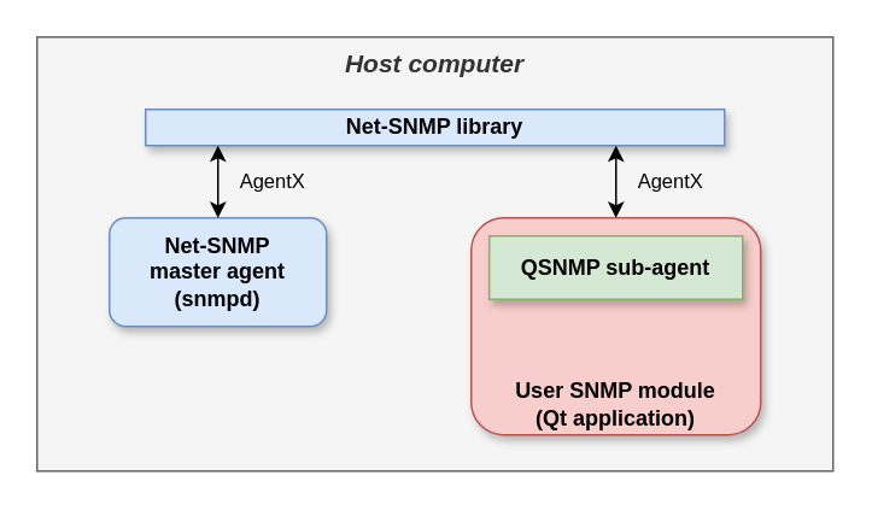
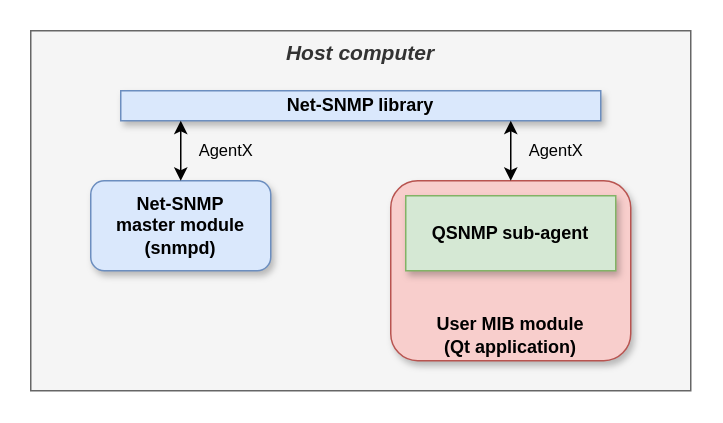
  <mxCell id="0" />
  <mxCell id="1" parent="0" />
  <mxCell id="2" value="&lt;div style=&quot;font-size: 14px;&quot;&gt;Host computer&lt;/div&gt;" style="rounded=0;whiteSpace=wrap;html=1;verticalAlign=top;align=center;strokeColor=#666666;fontColor=#333333;fontStyle=3;fillColor=#f5f5f5;fontSize=14;" vertex="1" parent="1"><mxGeometry x="20" y="20" width="440" height="240" as="geometry" /></mxCell>
- <mxCell id="3" value="&lt;div&gt;Net-SNMP &lt;br&gt;&lt;/div&gt;&lt;div&gt;master agent (snmpd)&lt;/div&gt;" style="rounded=1;whiteSpace=wrap;html=1;fillColor=#dae8fc;strokeColor=#6c8ebf;shadow=1;fontStyle=1" vertex="1" parent="1"><mxGeometry x="60" y="120" width="120" height="60" as="geometry" /></mxCell>
- <mxCell id="4" value="&lt;div&gt;User SNMP module&lt;/div&gt;&lt;div&gt;(Qt application)&lt;/div&gt;" style="rounded=1;whiteSpace=wrap;html=1;verticalAlign=bottom;fillColor=#f8cecc;strokeColor=#b85450;sketch=0;fontStyle=1;shadow=1;glass=0;" vertex="1" parent="1"><mxGeometry x="260" y="120" width="160" height="120" as="geometry" /></mxCell>
+ <mxCell id="3" value="&lt;div&gt;Net-SNMP &lt;br&gt;&lt;/div&gt;&lt;div&gt;master module (snmpd)&lt;/div&gt;" style="rounded=1;whiteSpace=wrap;html=1;fillColor=#dae8fc;strokeColor=#6c8ebf;shadow=1;fontStyle=1" vertex="1" parent="1"><mxGeometry x="60" y="120" width="120" height="60" as="geometry" /></mxCell>
+ <mxCell id="4" value="&lt;div&gt;User MIB module&lt;/div&gt;&lt;div&gt;(Qt application)&lt;/div&gt;" style="rounded=1;whiteSpace=wrap;html=1;verticalAlign=bottom;fillColor=#f8cecc;strokeColor=#b85450;sketch=0;fontStyle=1;shadow=1;glass=0;" vertex="1" parent="1"><mxGeometry x="260" y="120" width="160" height="120" as="geometry" /></mxCell>
  <mxCell id="5" value="Net-SNMP library" style="rounded=0;whiteSpace=wrap;html=1;fillColor=#dae8fc;strokeColor=#6c8ebf;shadow=1;fontStyle=1" vertex="1" parent="1"><mxGeometry x="80" y="60" width="320" height="20" as="geometry" /></mxCell>
- <mxCell id="6" value="QSNMP sub-agent" style="rounded=0;whiteSpace=wrap;html=1;fillColor=#d5e8d4;strokeColor=#82b366;fontStyle=1;shadow=1;" vertex="1" parent="1"><mxGeometry x="270" y="130" width="140" height="35" as="geometry" /></mxCell>
+ <mxCell id="6" value="QSNMP sub-agent" style="rounded=0;whiteSpace=wrap;html=1;fillColor=#d5e8d4;strokeColor=#82b366;fontStyle=1;shadow=1;" vertex="1" parent="1"><mxGeometry x="270" y="130" width="140" height="50" as="geometry" /></mxCell>
  <mxCell id="7" value="AgentX" style="endArrow=classic;startArrow=classic;html=1;entryX=0.5;entryY=0;entryDx=0;entryDy=0;labelBackgroundColor=none;" edge="1" parent="1" target="3"><mxGeometry y="30" width="50" height="50" relative="1" as="geometry"><mxPoint x="120" y="80" as="sourcePoint" /><mxPoint x="-10" y="160" as="targetPoint" /><mxPoint as="offset" /></mxGeometry></mxCell>
  <mxCell id="8" value="AgentX" style="endArrow=classic;startArrow=classic;html=1;entryX=0.5;entryY=0;entryDx=0;entryDy=0;labelBackgroundColor=none;" edge="1" parent="1" target="4"><mxGeometry y="30" width="50" height="50" relative="1" as="geometry"><mxPoint x="340" y="80" as="sourcePoint" /><mxPoint x="140" y="120" as="targetPoint" /><mxPoint as="offset" /></mxGeometry></mxCell>
